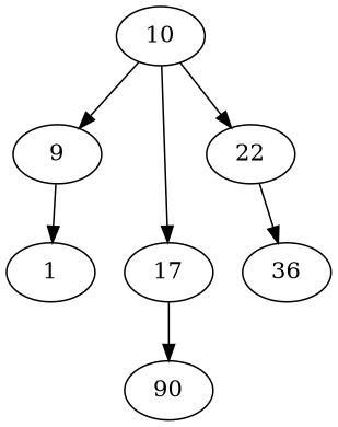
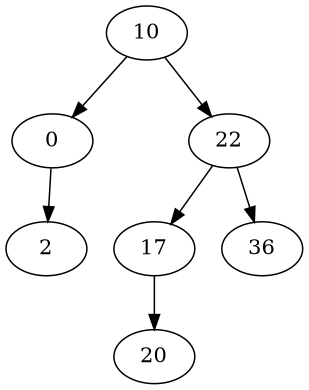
  digraph {
    10
-   9
+   9 [label=0]
    22
-   1
+   1 [label=2]
    17
    n6 [label=36]
-   20 [label=90]
+   20
    10 -> 9
    10 -> 22
    9 -> 1
-   10 -> 17
+   22 -> 17
    22 -> n6
    17 -> 20
  }
